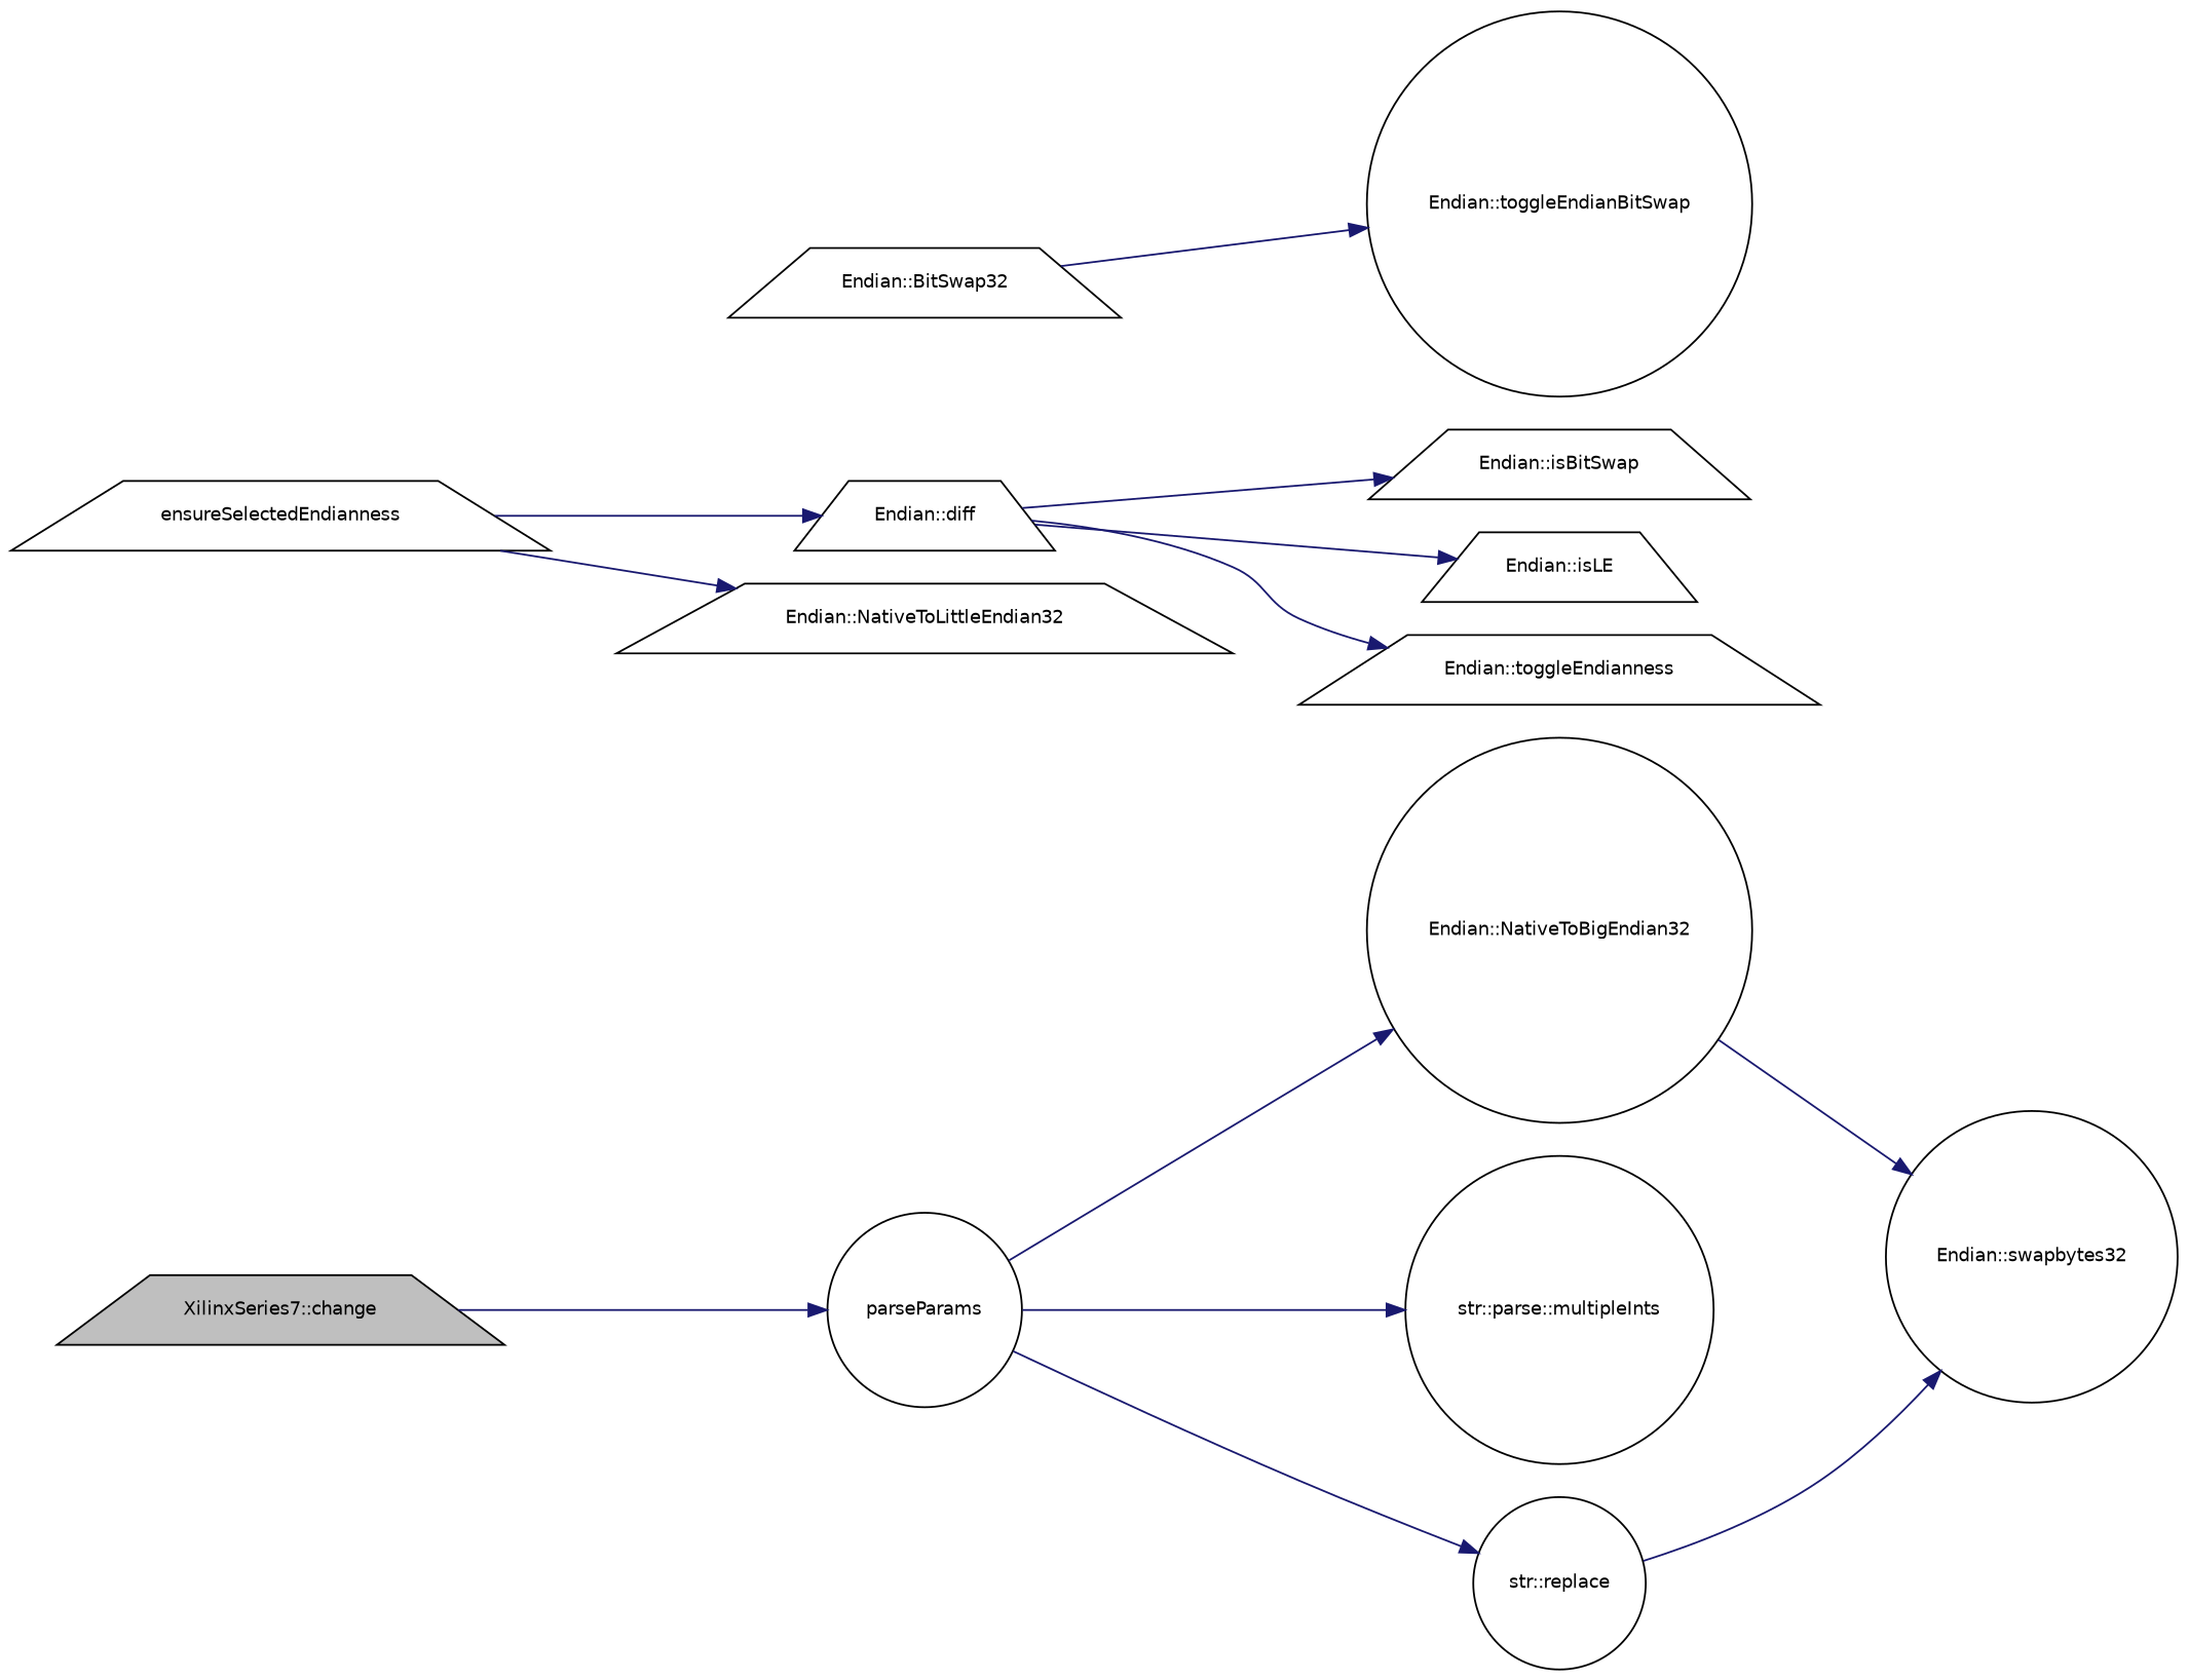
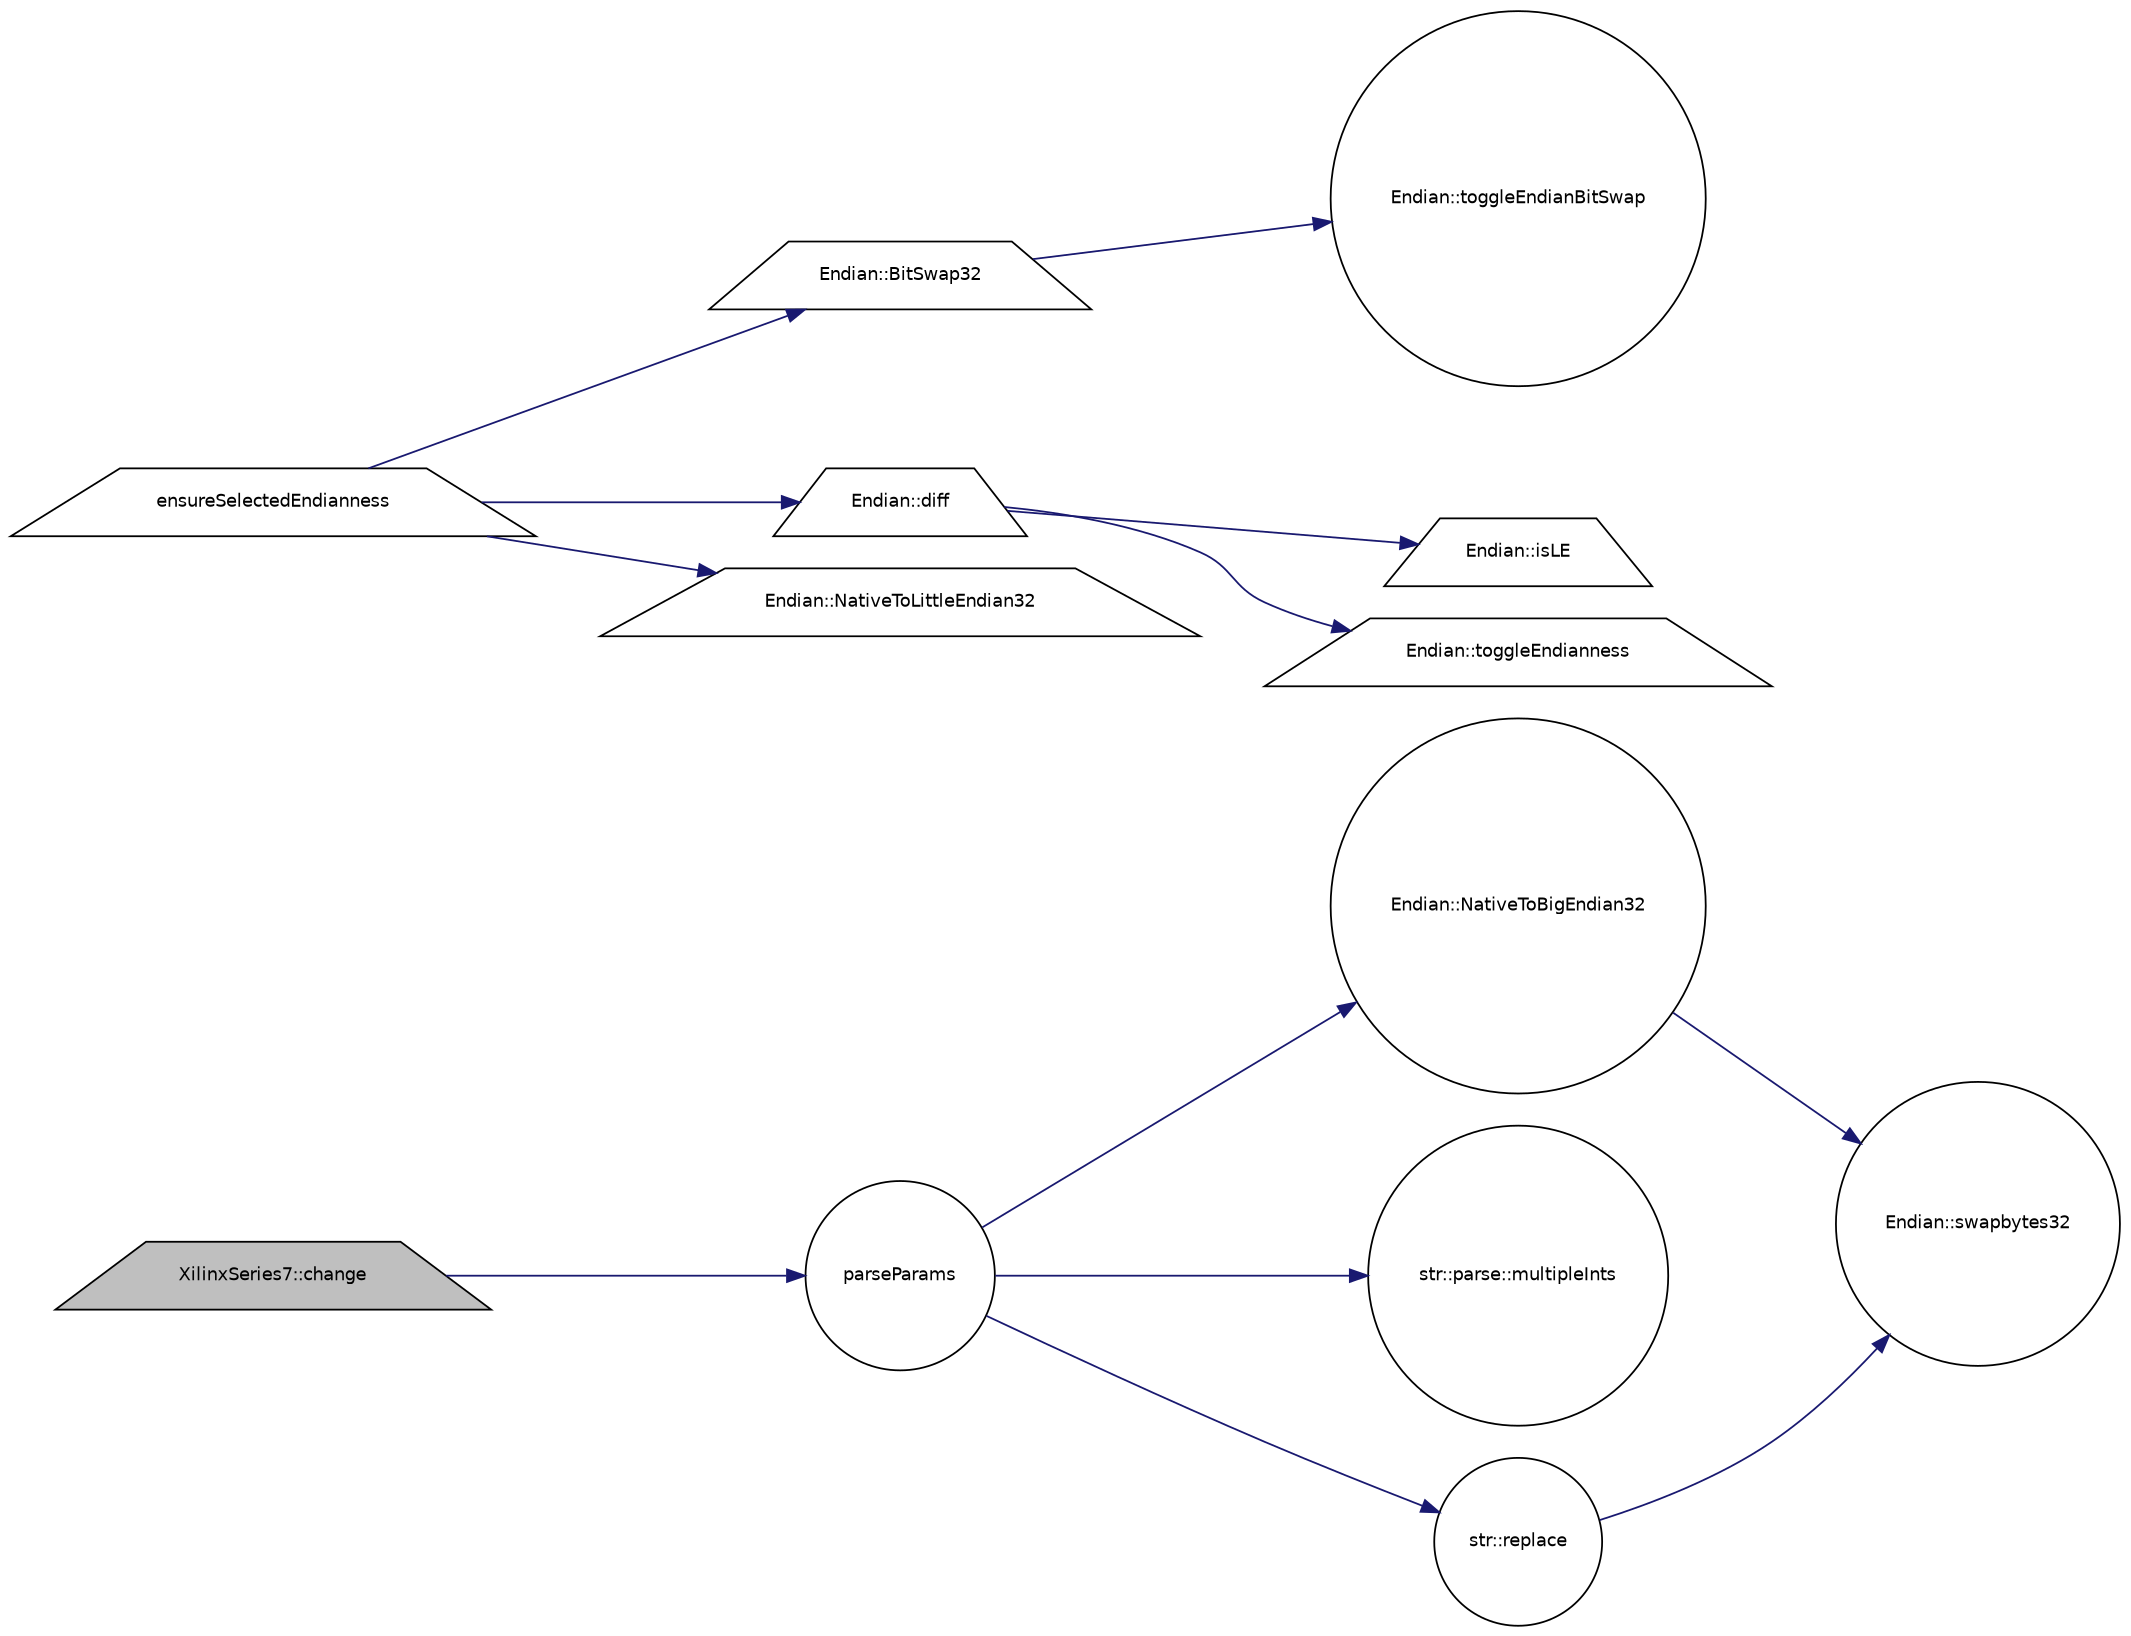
  digraph {
    rankdir=LR
    node [color=black fillcolor=white fontname=Helvetica fontsize=10 shape=trapezium style=filled]
    edge [color=midnightblue fontname=Helvetica fontsize=10 labelfontname=Helvetica labelfontsize=10 style=solid]
    n1 [fillcolor=grey75 fontcolor=black height=0.2 label="XilinxSeries7::change" width=0.4]
    n2 [height=0.2 label=parseParams shape=circle width=0.4]
    n3 [height=0.2 label=ensureSelectedEndianness width=0.4]
    n4 [height=0.2 label="Endian::BitSwap32" width=0.4]
    n5 [height=0.2 label="Endian::diff" width=0.4]
    n6 [height=0.2 label="Endian::NativeToLittleEndian32" width=0.4]
    n7 [height=0.2 label="Endian::NativeToBigEndian32" shape=circle width=0.4]
    n8 [height=0.2 label="str::parse::multipleInts" shape=circle width=0.4]
    n9 [height=0.2 label="str::replace" shape=circle width=0.4]
    n10 [height=0.2 label="Endian::toggleEndianBitSwap" shape=circle width=0.4]
-   n11 [height=0.2 label="Endian::isBitSwap" width=0.4]
    n12 [height=0.2 label="Endian::isLE" width=0.4]
    n13 [height=0.2 label="Endian::toggleEndianness" width=0.4]
    n14 [height=0.2 label="Endian::swapbytes32" shape=circle width=0.4]
    n1 -> n2
    n2 -> n7
    n2 -> n8
    n2 -> n9
+   n3 -> n4
    n3 -> n5
    n3 -> n6
    n4 -> n10
-   n5 -> n11
    n5 -> n12
    n5 -> n13
    n7 -> n14
    n9 -> n14
  }
